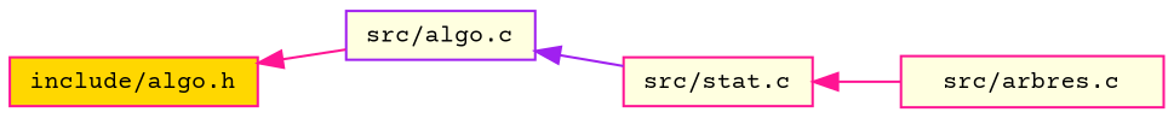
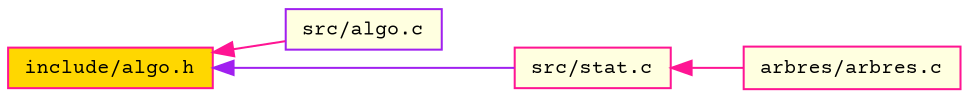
  digraph {
    fontname="Courier Prime"
    rankdir=LR
    node [color=deeppink fillcolor=lightyellow fontname="Courier Prime" fontsize=10 shape=record style=filled]
    edge [color=deeppink dir=back fontname="Courier Prime" fontsize=10 labelfontname=Helvetica labelfontsize=10 style=solid]
    n1 [fillcolor=gold fontcolor=black height=0.2 label="include/algo.h" width=0.4]
    n2 [color=purple height=0.2 label="src/algo.c" width=0.4]
    n3 [height=0.2 label="src/stat.c" width=0.4]
-   n4 [height=0.2 label="src/arbres.c" width=0.4]
+   n4 [height=0.2 label="arbres/arbres.c" width=0.4]
    n1 -> n2
-   n2 -> n3 [color=purple]
+   n1 -> n3 [color=purple]
    n3 -> n4
  }
